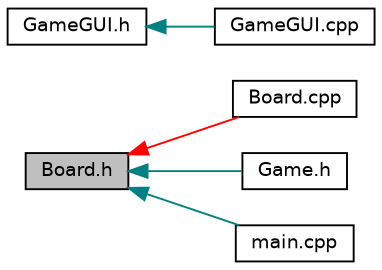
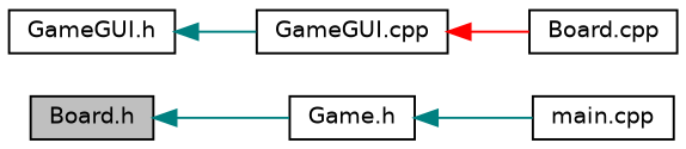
  digraph {
    rankdir=LR
    node [color=black fillcolor=white fontname=Helvetica fontsize=10 shape=record style=filled]
    edge [color=teal dir=back fontname=Helvetica fontsize=10 labelfontname=Helvetica labelfontsize=10 style=solid]
    n1 [fillcolor=grey75 fontcolor=black height=0.2 label="Board.h" width=0.4]
    n2 [height=0.2 label="Board.cpp" width=0.4]
    n3 [height=0.2 label="Game.h" width=0.4]
    n4 [height=0.2 label="GameGUI.h" width=0.4]
    n5 [height=0.2 label="GameGUI.cpp" width=0.4]
    n6 [height=0.2 label="main.cpp" width=0.4]
-   n1 -> n2 [color=red]
+   n5 -> n2 [color=red]
    n1 -> n3
-   n1 -> n6
+   n3 -> n6
    n4 -> n5
  }
